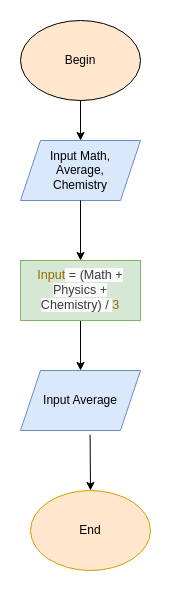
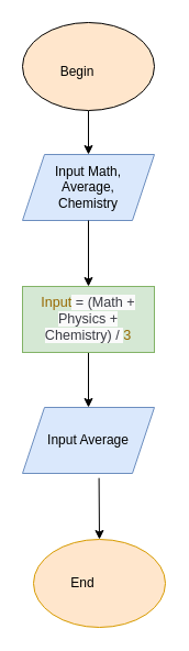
  <mxCell id="0" />
  <mxCell id="1" parent="0" />
  <mxCell id="2" value="" style="edgeStyle=orthogonalEdgeStyle;rounded=0;orthogonalLoop=1;jettySize=auto;html=1;" parent="1" source="3" target="4" edge="1"><mxGeometry relative="1" as="geometry" /></mxCell>
  <mxCell id="3" value="" style="ellipse;whiteSpace=wrap;html=1;fillColor=#ffe6cc;strokeColor=#000000;" parent="1" vertex="1"><mxGeometry x="20" y="20" width="120" height="80" as="geometry" /></mxCell>
  <mxCell id="4" value="" style="shape=parallelogram;perimeter=parallelogramPerimeter;whiteSpace=wrap;html=1;fixedSize=1;fillColor=#dae8fc;strokeColor=#6c8ebf;" parent="1" vertex="1"><mxGeometry x="20" y="140" width="120" height="60" as="geometry" /></mxCell>
  <mxCell id="5" value="" style="shape=parallelogram;perimeter=parallelogramPerimeter;whiteSpace=wrap;html=1;fixedSize=1;fillColor=#dae8fc;strokeColor=#6c8ebf;" parent="1" vertex="1"><mxGeometry x="20" y="370" width="120" height="60" as="geometry" /></mxCell>
  <mxCell id="6" value="" style="edgeStyle=orthogonalEdgeStyle;rounded=0;orthogonalLoop=1;jettySize=auto;html=1;" parent="1" source="7" target="5" edge="1"><mxGeometry relative="1" as="geometry" /></mxCell>
  <mxCell id="7" value="" style="rounded=0;whiteSpace=wrap;html=1;fillColor=#d5e8d4;strokeColor=#82b366;" parent="1" vertex="1"><mxGeometry x="20" y="260" width="120" height="60" as="geometry" /></mxCell>
  <mxCell id="8" value="" style="endArrow=classic;html=1;entryX=0.5;entryY=0;entryDx=0;entryDy=0;exitX=0.5;exitY=1;exitDx=0;exitDy=0;" parent="1" source="4" target="7" edge="1"><mxGeometry width="50" height="50" relative="1" as="geometry"><mxPoint x="50" y="260" as="sourcePoint" /><mxPoint x="100" y="210" as="targetPoint" /></mxGeometry></mxCell>
- <mxCell id="9" value="Begin" style="text;html=1;strokeColor=none;fillColor=none;align=center;verticalAlign=middle;whiteSpace=wrap;rounded=0;" parent="1" vertex="1"><mxGeometry x="40" y="40" width="80" height="40" as="geometry" /></mxCell>
+ <mxCell id="9" value="Begin" style="text;html=1;strokeColor=none;fillColor=none;align=center;verticalAlign=middle;whiteSpace=wrap;rounded=0;" parent="1" vertex="1"><mxGeometry x="30" y="45" width="80" height="40" as="geometry" /></mxCell>
  <mxCell id="10" value="Input Average" style="text;html=1;strokeColor=none;fillColor=none;align=center;verticalAlign=middle;whiteSpace=wrap;rounded=0;" parent="1" vertex="1"><mxGeometry x="40" y="380" width="80" height="40" as="geometry" /></mxCell>
  <mxCell id="11" value="&#10;&#10;&lt;span class=&quot;hljs-attr&quot; style=&quot;box-sizing: border-box; color: rgb(152, 104, 1); font-size: 12.6px; font-style: normal; font-weight: 400; letter-spacing: normal; text-align: left; text-indent: 0px; text-transform: none; word-spacing: 0px;&quot;&gt;Input&lt;/span&gt;&lt;span style=&quot;color: rgb(56, 58, 66); font-size: 12.6px; font-style: normal; font-weight: 400; letter-spacing: normal; text-align: left; text-indent: 0px; text-transform: none; word-spacing: 0px; background-color: rgb(250, 250, 250); display: inline; float: none;&quot;&gt; = (Math + Physics + Chemistry) / &lt;/span&gt;&lt;span class=&quot;hljs-number&quot; style=&quot;box-sizing: border-box; color: rgb(152, 104, 1); font-size: 12.6px; font-style: normal; font-weight: 400; letter-spacing: normal; text-align: left; text-indent: 0px; text-transform: none; word-spacing: 0px;&quot;&gt;3&lt;/span&gt;&#10;&#10;" style="text;html=1;strokeColor=none;fillColor=none;align=center;verticalAlign=middle;whiteSpace=wrap;rounded=0;" parent="1" vertex="1"><mxGeometry x="30" y="270" width="100" height="40" as="geometry" /></mxCell>
  <mxCell id="12" value="Input Math, Average, Chemistry" style="text;html=1;strokeColor=none;fillColor=none;align=center;verticalAlign=middle;whiteSpace=wrap;rounded=0;" parent="1" vertex="1"><mxGeometry x="40" y="150" width="80" height="40" as="geometry" /></mxCell>
  <mxCell id="13" value="" style="ellipse;whiteSpace=wrap;html=1;strokeColor=#d79b00;fillColor=#ffe6cc;" parent="1" vertex="1"><mxGeometry x="30" y="490" width="120" height="80" as="geometry" /></mxCell>
  <mxCell id="14" value="" style="endArrow=classic;html=1;entryX=0.5;entryY=0;entryDx=0;entryDy=0;exitX=0.58;exitY=1.07;exitDx=0;exitDy=0;exitPerimeter=0;" parent="1" source="5" target="13" edge="1"><mxGeometry width="50" height="50" relative="1" as="geometry"><mxPoint x="60" y="490" as="sourcePoint" /><mxPoint x="110" y="440" as="targetPoint" /></mxGeometry></mxCell>
- <mxCell id="15" value="End" style="text;html=1;strokeColor=none;fillColor=none;align=center;verticalAlign=middle;whiteSpace=wrap;rounded=0;" parent="1" vertex="1"><mxGeometry x="50" y="500" width="80" height="60" as="geometry" /></mxCell>
+ <mxCell id="15" value="End" style="text;html=1;strokeColor=none;fillColor=none;align=center;verticalAlign=middle;whiteSpace=wrap;rounded=0;" parent="1" vertex="1"><mxGeometry x="35" y="500" width="80" height="60" as="geometry" /></mxCell>
